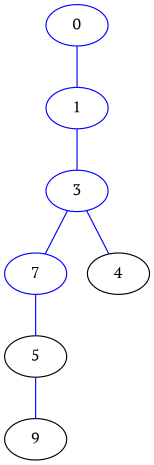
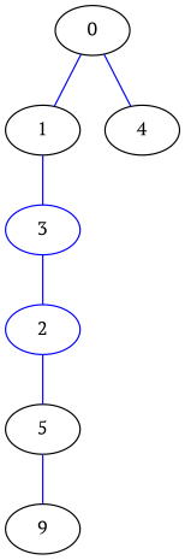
  strict graph {
    fontname="PT Serif"
    node [color=blue fontname="PT Serif"]
    edge [color=blue fontname="PT Serif"]
-   0
-   1
+   0 [color=black]
+   1 [color=black]
    3
    5 [color=black]
-   2 [label=7]
+   2
    4 [color=""]
    n7 [label=9 color=""]
    0 -- 1
    1 -- 3
    3 -- 2
-   3 -- 4
+   0 -- 4
    5 -- n7
    2 -- 5
  }
